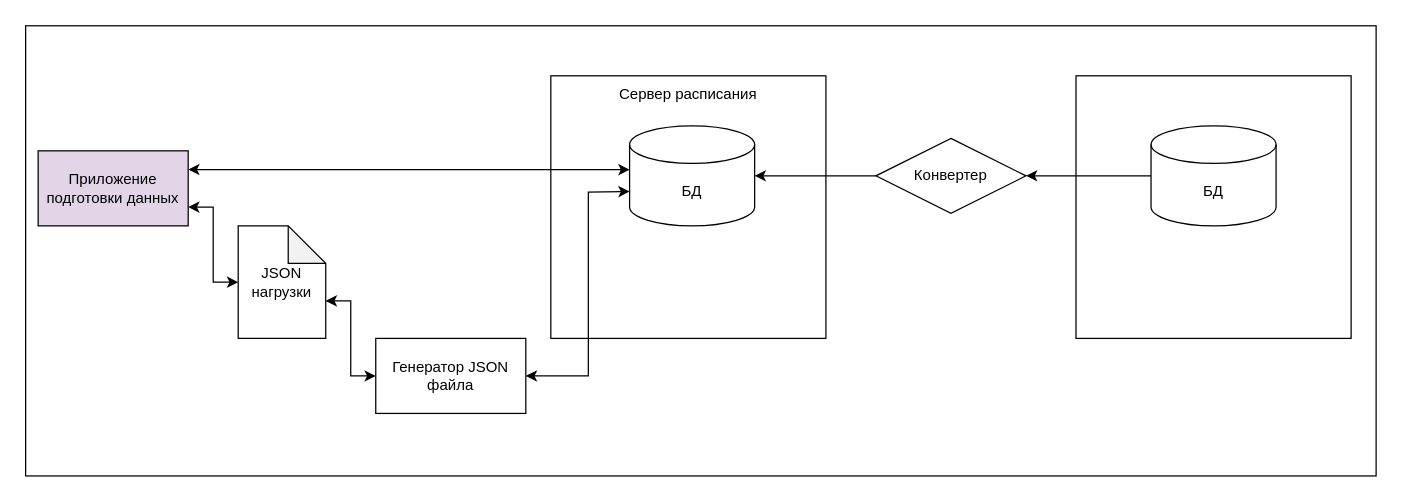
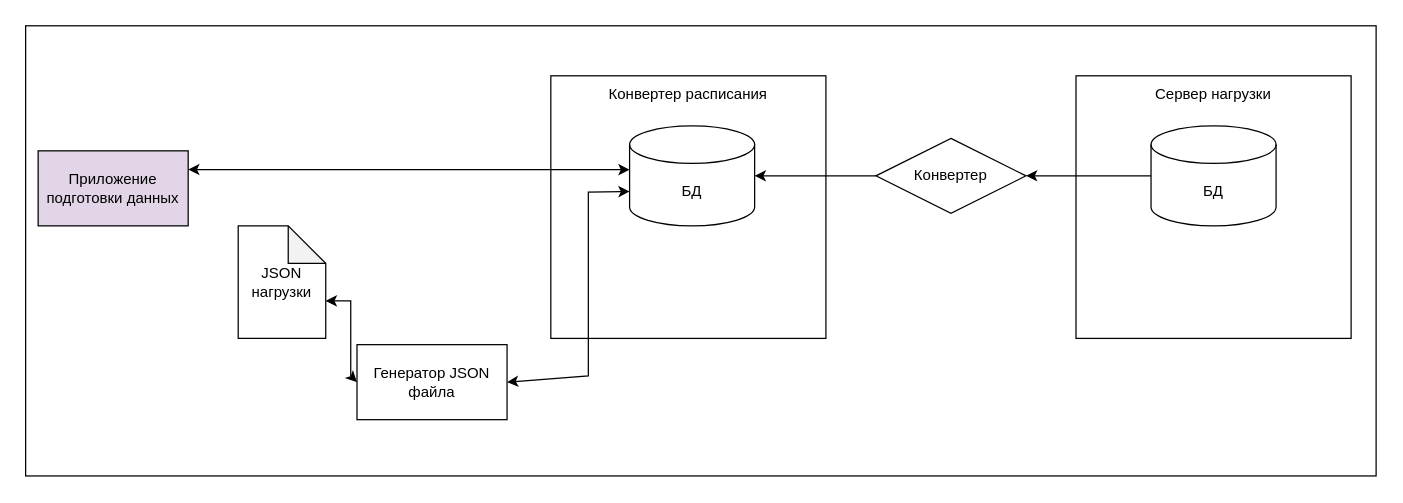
  <mxCell id="0" />
  <mxCell id="1" parent="0" />
  <mxCell id="2" value="" style="rounded=0;whiteSpace=wrap;html=1;" vertex="1" parent="1"><mxGeometry width="1080" height="360" as="geometry" x="20" y="20" /></mxCell>
  <mxCell id="3" value="" style="rounded=0;whiteSpace=wrap;html=1;" vertex="1" parent="1"><mxGeometry x="860" y="60" width="220" height="210" as="geometry" /></mxCell>
  <mxCell id="4" value="" style="rounded=0;whiteSpace=wrap;html=1;align=left;" vertex="1" parent="1"><mxGeometry x="440" y="60" width="220" height="210" as="geometry" /></mxCell>
  <mxCell id="5" value="Приложение подготовки данных" style="rounded=0;whiteSpace=wrap;html=1;fillColor=#e1d5e7;" vertex="1" parent="1"><mxGeometry x="30" y="120" width="120" height="60" as="geometry" /></mxCell>
- <mxCell id="6" value="Генератор JSON файла" style="rounded=0;whiteSpace=wrap;html=1;" vertex="1" parent="1"><mxGeometry x="300" y="270" width="120" height="60" as="geometry" /></mxCell>
+ <mxCell id="6" value="Генератор JSON файла" style="rounded=0;whiteSpace=wrap;html=1;" vertex="1" parent="1"><mxGeometry x="285" y="275" width="120" height="60" as="geometry" /></mxCell>
  <mxCell id="7" value="БД" style="shape=cylinder3;whiteSpace=wrap;html=1;boundedLbl=1;backgroundOutline=1;size=15;" vertex="1" parent="1"><mxGeometry x="503" y="100" width="100" height="80" as="geometry" /></mxCell>
  <mxCell id="8" value="Конвертер" style="rhombus;whiteSpace=wrap;html=1;" vertex="1" parent="1"><mxGeometry x="700" y="110" width="120" height="60" as="geometry" /></mxCell>
  <mxCell id="9" value="БД" style="shape=cylinder3;whiteSpace=wrap;html=1;boundedLbl=1;backgroundOutline=1;size=15;" vertex="1" parent="1"><mxGeometry x="920" y="100" width="100" height="80" as="geometry" /></mxCell>
  <mxCell id="10" value="JSON нагрузки" style="shape=note;whiteSpace=wrap;html=1;backgroundOutline=1;darkOpacity=0.05;" vertex="1" parent="1"><mxGeometry x="190" y="180" width="70" height="90" as="geometry" /></mxCell>
  <mxCell id="11" value="" style="endArrow=classic;startArrow=classic;html=1;rounded=0;exitX=1;exitY=0.25;exitDx=0;exitDy=0;entryX=0;entryY=0.438;entryDx=0;entryDy=0;entryPerimeter=0;" edge="1" parent="1" source="5" target="7"><mxGeometry width="50" height="50" relative="1" as="geometry"><mxPoint x="250" y="280" as="sourcePoint" /><mxPoint x="300" y="230" as="targetPoint" /></mxGeometry></mxCell>
- <mxCell id="12" value="" style="endArrow=classic;startArrow=classic;html=1;rounded=0;entryX=1;entryY=0.75;entryDx=0;entryDy=0;exitX=0;exitY=0.5;exitDx=0;exitDy=0;exitPerimeter=0;" edge="1" parent="1" source="10" target="5"><mxGeometry width="50" height="50" relative="1" as="geometry"><mxPoint x="250" y="280" as="sourcePoint" /><mxPoint x="300" y="230" as="targetPoint" /><Array as="points"><mxPoint x="170" y="225" /><mxPoint x="170" y="165" /></Array></mxGeometry></mxCell>
  <mxCell id="13" value="" style="endArrow=classic;startArrow=classic;html=1;rounded=0;entryX=0;entryY=0;entryDx=70;entryDy=60;entryPerimeter=0;exitX=0;exitY=0.5;exitDx=0;exitDy=0;" edge="1" parent="1" source="6" target="10"><mxGeometry width="50" height="50" relative="1" as="geometry"><mxPoint x="250" y="280" as="sourcePoint" /><mxPoint x="300" y="230" as="targetPoint" /><Array as="points"><mxPoint x="280" y="300" /><mxPoint x="280" y="240" /></Array></mxGeometry></mxCell>
  <mxCell id="14" value="" style="endArrow=classic;startArrow=classic;html=1;rounded=0;entryX=0;entryY=0;entryDx=0;entryDy=52.5;entryPerimeter=0;exitX=1;exitY=0.5;exitDx=0;exitDy=0;" edge="1" parent="1" source="6" target="7"><mxGeometry width="50" height="50" relative="1" as="geometry"><mxPoint x="250" y="280" as="sourcePoint" /><mxPoint x="300" y="230" as="targetPoint" /><Array as="points"><mxPoint x="470" y="300" /><mxPoint x="470" y="153" /></Array></mxGeometry></mxCell>
- <mxCell id="15" value="Сервер расписания" style="text;html=1;strokeColor=none;fillColor=none;align=center;verticalAlign=middle;whiteSpace=wrap;rounded=0;" vertex="1" parent="1"><mxGeometry x="440" y="60" width="220" height="30" as="geometry" /></mxCell>
+ <mxCell id="15" value="Конвертер расписания" style="text;html=1;strokeColor=none;fillColor=none;align=center;verticalAlign=middle;whiteSpace=wrap;rounded=0;" vertex="1" parent="1"><mxGeometry x="440" y="60" width="220" height="30" as="geometry" /></mxCell>
+ <mxCell id="16" value="Сервер нагрузки" style="text;html=1;strokeColor=none;fillColor=none;align=center;verticalAlign=middle;whiteSpace=wrap;rounded=0;" vertex="1" parent="1"><mxGeometry x="860" y="60" width="220" height="30" as="geometry" /></mxCell>
  <mxCell id="17" value="" style="endArrow=classic;html=1;rounded=0;entryX=1;entryY=0.5;entryDx=0;entryDy=0;exitX=0;exitY=0.5;exitDx=0;exitDy=0;exitPerimeter=0;" edge="1" parent="1" source="9" target="8"><mxGeometry width="50" height="50" relative="1" as="geometry"><mxPoint x="860" y="280" as="sourcePoint" /><mxPoint x="910" y="230" as="targetPoint" /></mxGeometry></mxCell>
  <mxCell id="18" value="" style="endArrow=classic;html=1;rounded=0;entryX=1;entryY=0.5;entryDx=0;entryDy=0;entryPerimeter=0;exitX=0;exitY=0.5;exitDx=0;exitDy=0;" edge="1" parent="1" source="8" target="7"><mxGeometry width="50" height="50" relative="1" as="geometry"><mxPoint x="860" y="280" as="sourcePoint" /><mxPoint x="910" y="230" as="targetPoint" /></mxGeometry></mxCell>
